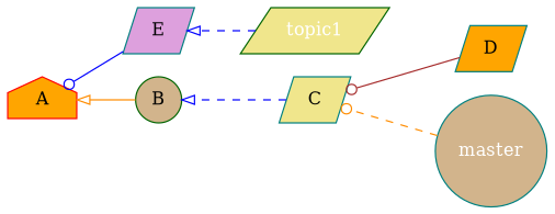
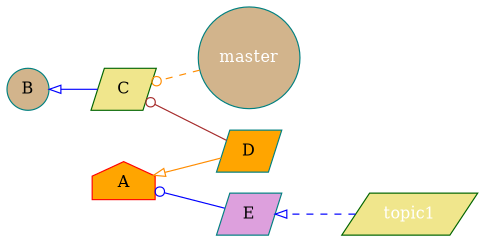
  digraph {
    rankdir=RL
    node [color=teal fillcolor=khaki group=master_commits shape=parallelogram style=filled]
    edge [arrowhead=onormal color=blue]
-   n1 [label=C]
-   n2 [color=darkgreen fillcolor=tan label=B shape=circle]
+   n1 [color=darkgreen label=C]
+   n2 [fillcolor=tan label=B shape=circle]
    n3 [color=red fillcolor=orange label=A shape=house]
    n4 [fillcolor=plum group=topic1_commits label=E]
    n5 [fillcolor=orange group=topic1_commits label=D]
    master [fillcolor=tan fontcolor=white group=heads shape=circle]
    topic1 [color=darkgreen fontcolor=white group=heads]
    subgraph sub_1 {
      n1
      n2
      n3
    }
    subgraph sub_2 {
      n4
      n5
    }
    subgraph sub_3 {
      master
      topic1
    }
    subgraph sub_4 {
      n1
      n4
      master
      topic1
    }
-   n1 -> n2 [style=dashed]
-   n2 -> n3 [color=darkorange]
+   n1 -> n2
+   n5 -> n3 [color=darkorange]
    n4 -> n3 [arrowhead=odot]
    n5 -> n1 [arrowhead=odot color=brown]
    master -> n1 [arrowhead=odot color=darkorange style=dashed]
    topic1 -> n4 [style=dashed]
  }
